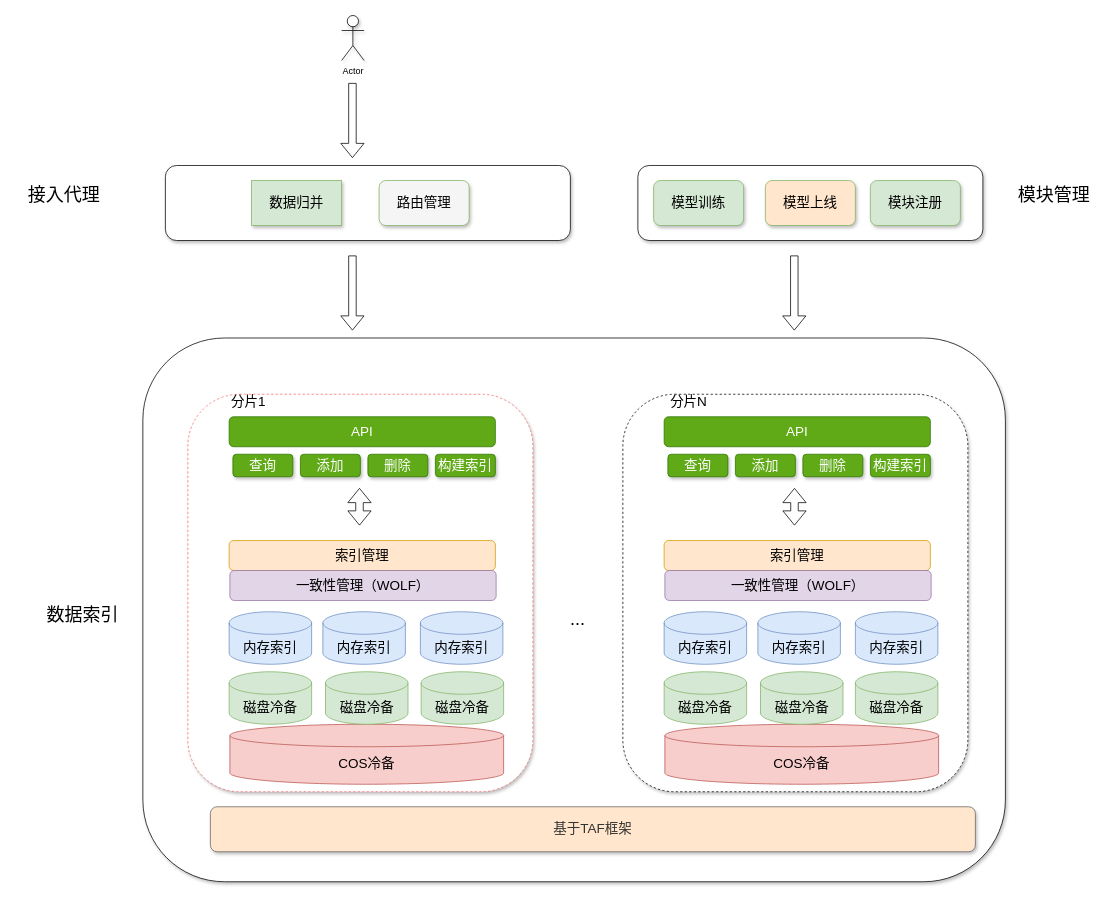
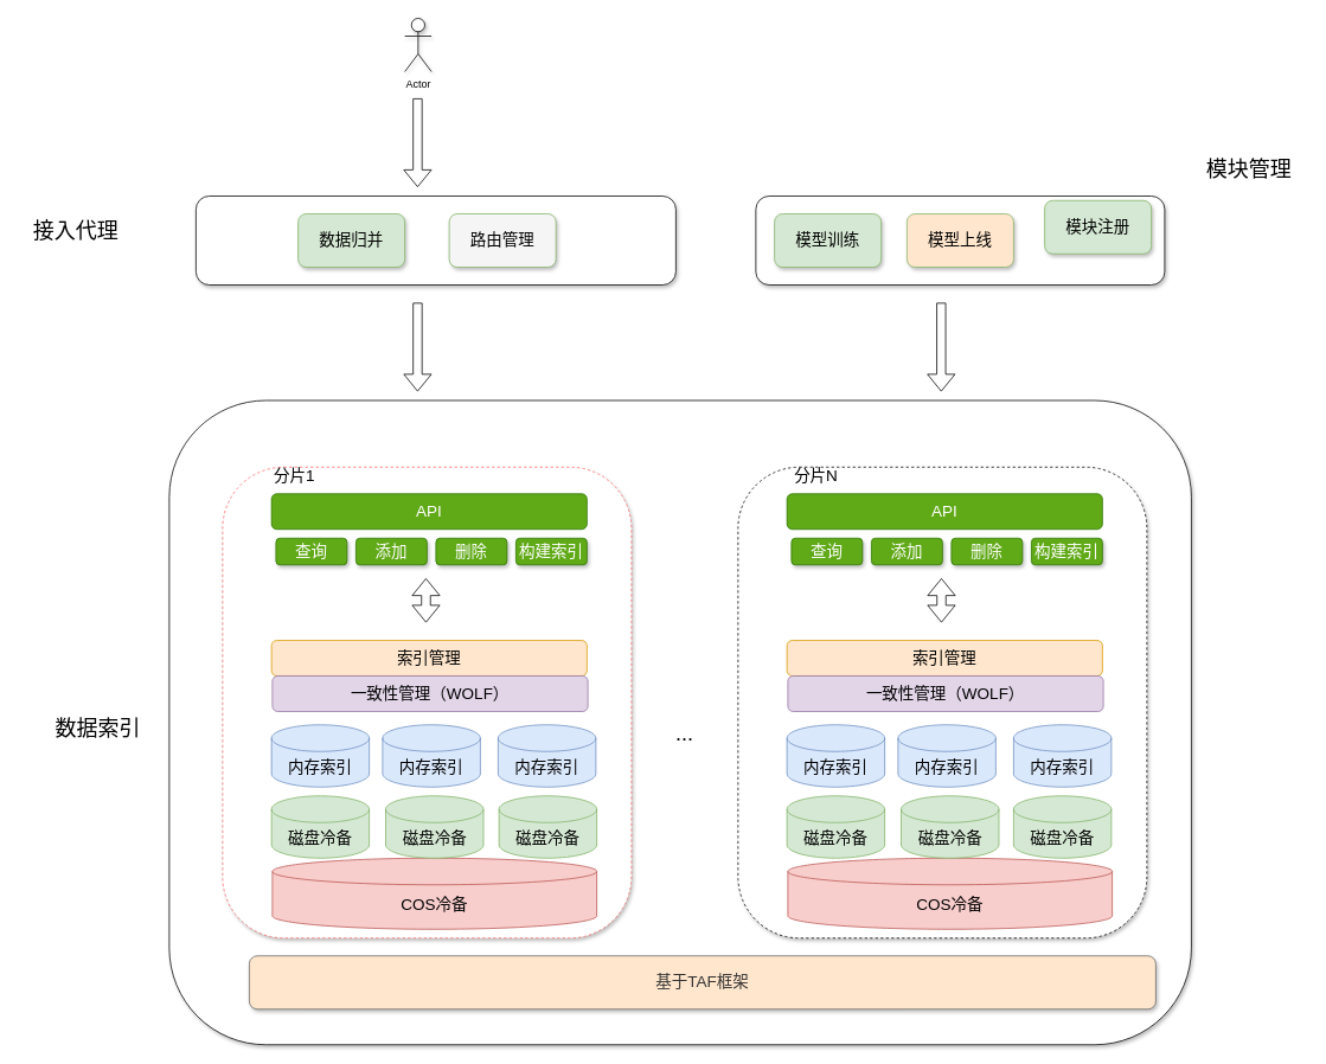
  <mxCell id="0" />
  <mxCell id="1" parent="0" />
  <mxCell id="2" value="" style="rounded=1;whiteSpace=wrap;html=1;shadow=1;glass=0;sketch=0;" vertex="1" parent="1"><mxGeometry x="190" y="450" width="1150" height="725" as="geometry" /></mxCell>
  <mxCell id="3" value="" style="rounded=1;whiteSpace=wrap;html=1;sketch=0;glass=0;shadow=1;dashed=1;strokeColor=#FF6666;" vertex="1" parent="1"><mxGeometry x="250" y="525" width="460" height="530" as="geometry" /></mxCell>
  <mxCell id="4" value="&lt;font style=&quot;font-size: 18px&quot;&gt;索引管理&lt;/font&gt;" style="rounded=1;whiteSpace=wrap;html=1;fillColor=#ffe6cc;strokeColor=#d79b00;" vertex="1" parent="1"><mxGeometry x="305" y="720" width="355" height="40" as="geometry" /></mxCell>
  <mxCell id="5" value="&lt;font style=&quot;font-size: 18px&quot;&gt;内存索引&lt;/font&gt;" style="shape=cylinder3;whiteSpace=wrap;html=1;boundedLbl=1;backgroundOutline=1;size=15;fillColor=#dae8fc;strokeColor=#6c8ebf;" vertex="1" parent="1"><mxGeometry x="305" y="815" width="110" height="70" as="geometry" /></mxCell>
  <mxCell id="6" value="&lt;font style=&quot;font-size: 18px&quot;&gt;磁盘冷备&lt;/font&gt;" style="shape=cylinder3;whiteSpace=wrap;html=1;boundedLbl=1;backgroundOutline=1;size=15;fillColor=#d5e8d4;strokeColor=#82b366;" vertex="1" parent="1"><mxGeometry x="305" y="895" width="110" height="70" as="geometry" /></mxCell>
  <mxCell id="7" value="&lt;font style=&quot;font-size: 18px&quot;&gt;COS冷备&lt;/font&gt;" style="shape=cylinder3;whiteSpace=wrap;html=1;boundedLbl=1;backgroundOutline=1;size=15;fillColor=#f8cecc;strokeColor=#b85450;" vertex="1" parent="1"><mxGeometry x="306" y="965" width="365" height="80" as="geometry" /></mxCell>
  <mxCell id="8" value="&lt;font style=&quot;font-size: 18px&quot;&gt;分片1&lt;/font&gt;" style="text;html=1;strokeColor=none;fillColor=none;align=center;verticalAlign=middle;whiteSpace=wrap;rounded=0;shadow=1;glass=0;sketch=0;" vertex="1" parent="1"><mxGeometry x="306" y="525" width="50" height="20" as="geometry" /></mxCell>
  <mxCell id="9" value="&lt;font style=&quot;font-size: 24px&quot;&gt;...&lt;/font&gt;" style="text;html=1;strokeColor=none;fillColor=none;align=center;verticalAlign=middle;whiteSpace=wrap;rounded=0;shadow=1;glass=0;sketch=0;" vertex="1" parent="1"><mxGeometry x="1200" y="690" width="40" height="20" as="geometry" /></mxCell>
  <mxCell id="10" value="&lt;font style=&quot;font-size: 18px&quot;&gt;查询&lt;/font&gt;" style="rounded=1;whiteSpace=wrap;html=1;shadow=1;glass=0;sketch=0;fillColor=#60a917;strokeColor=#2D7600;fontColor=#ffffff;" vertex="1" parent="1"><mxGeometry x="310" y="605" width="80" height="30" as="geometry" /></mxCell>
  <mxCell id="11" value="&lt;font style=&quot;font-size: 18px&quot;&gt;添加&lt;/font&gt;" style="rounded=1;whiteSpace=wrap;html=1;shadow=1;glass=0;sketch=0;fillColor=#60a917;strokeColor=#2D7600;fontColor=#ffffff;" vertex="1" parent="1"><mxGeometry x="400" y="605" width="80" height="30" as="geometry" /></mxCell>
  <mxCell id="12" value="&lt;font style=&quot;font-size: 18px&quot;&gt;删除&lt;/font&gt;" style="rounded=1;whiteSpace=wrap;html=1;shadow=1;glass=0;sketch=0;fillColor=#60a917;strokeColor=#2D7600;fontColor=#ffffff;" vertex="1" parent="1"><mxGeometry x="490" y="605" width="80" height="30" as="geometry" /></mxCell>
  <mxCell id="13" value="&lt;font style=&quot;font-size: 18px&quot;&gt;构建索引&lt;/font&gt;" style="rounded=1;whiteSpace=wrap;html=1;shadow=1;glass=0;sketch=0;fillColor=#60a917;strokeColor=#2D7600;fontColor=#ffffff;" vertex="1" parent="1"><mxGeometry x="580" y="605" width="80" height="30" as="geometry" /></mxCell>
  <mxCell id="14" value="&lt;font style=&quot;font-size: 18px&quot;&gt;API&lt;/font&gt;" style="rounded=1;whiteSpace=wrap;html=1;fillColor=#60a917;strokeColor=#2D7600;fontColor=#ffffff;" vertex="1" parent="1"><mxGeometry x="305" y="555" width="355" height="40" as="geometry" /></mxCell>
  <mxCell id="15" value="&lt;font style=&quot;font-size: 24px&quot;&gt;数据索引&lt;/font&gt;" style="text;html=1;strokeColor=none;fillColor=none;align=center;verticalAlign=middle;whiteSpace=wrap;rounded=0;shadow=1;glass=0;dashed=1;sketch=0;" vertex="1" parent="1"><mxGeometry x="45" y="810" width="130" height="20" as="geometry" /></mxCell>
  <mxCell id="16" value="&lt;span style=&quot;font-size: 18px&quot;&gt;一致性管理（WOLF）&lt;/span&gt;" style="rounded=1;whiteSpace=wrap;html=1;fillColor=#e1d5e7;strokeColor=#9673a6;" vertex="1" parent="1"><mxGeometry x="306" y="760" width="355" height="40" as="geometry" /></mxCell>
  <mxCell id="17" value="&lt;font style=&quot;font-size: 18px&quot;&gt;内存索引&lt;/font&gt;" style="shape=cylinder3;whiteSpace=wrap;html=1;boundedLbl=1;backgroundOutline=1;size=15;fillColor=#dae8fc;strokeColor=#6c8ebf;" vertex="1" parent="1"><mxGeometry x="430" y="815" width="110" height="70" as="geometry" /></mxCell>
  <mxCell id="18" value="&lt;font style=&quot;font-size: 18px&quot;&gt;磁盘冷备&lt;/font&gt;" style="shape=cylinder3;whiteSpace=wrap;html=1;boundedLbl=1;backgroundOutline=1;size=15;fillColor=#d5e8d4;strokeColor=#82b366;" vertex="1" parent="1"><mxGeometry x="433.5" y="895" width="110" height="70" as="geometry" /></mxCell>
  <mxCell id="19" value="&lt;font style=&quot;font-size: 18px&quot;&gt;内存索引&lt;/font&gt;" style="shape=cylinder3;whiteSpace=wrap;html=1;boundedLbl=1;backgroundOutline=1;size=15;fillColor=#dae8fc;strokeColor=#6c8ebf;" vertex="1" parent="1"><mxGeometry x="560" y="815" width="110" height="70" as="geometry" /></mxCell>
  <mxCell id="20" value="&lt;font style=&quot;font-size: 18px&quot;&gt;磁盘冷备&lt;/font&gt;" style="shape=cylinder3;whiteSpace=wrap;html=1;boundedLbl=1;backgroundOutline=1;size=15;fillColor=#d5e8d4;strokeColor=#82b366;" vertex="1" parent="1"><mxGeometry x="561" y="895" width="110" height="70" as="geometry" /></mxCell>
  <mxCell id="21" value="" style="shape=flexArrow;endArrow=classic;startArrow=classic;html=1;" edge="1" parent="1"><mxGeometry width="50" height="50" relative="1" as="geometry"><mxPoint x="478.82" y="700" as="sourcePoint" /><mxPoint x="478.82" y="650" as="targetPoint" /></mxGeometry></mxCell>
  <mxCell id="22" value="" style="rounded=1;whiteSpace=wrap;html=1;sketch=0;glass=0;shadow=1;dashed=1;" vertex="1" parent="1"><mxGeometry x="830" y="525" width="460" height="530" as="geometry" /></mxCell>
  <mxCell id="23" value="&lt;font style=&quot;font-size: 18px&quot;&gt;索引管理&lt;/font&gt;" style="rounded=1;whiteSpace=wrap;html=1;fillColor=#ffe6cc;strokeColor=#d79b00;" vertex="1" parent="1"><mxGeometry x="885" y="720" width="355" height="40" as="geometry" /></mxCell>
  <mxCell id="24" value="&lt;font style=&quot;font-size: 18px&quot;&gt;内存索引&lt;/font&gt;" style="shape=cylinder3;whiteSpace=wrap;html=1;boundedLbl=1;backgroundOutline=1;size=15;fillColor=#dae8fc;strokeColor=#6c8ebf;" vertex="1" parent="1"><mxGeometry x="885" y="815" width="110" height="70" as="geometry" /></mxCell>
  <mxCell id="25" value="&lt;font style=&quot;font-size: 18px&quot;&gt;磁盘冷备&lt;/font&gt;" style="shape=cylinder3;whiteSpace=wrap;html=1;boundedLbl=1;backgroundOutline=1;size=15;fillColor=#d5e8d4;strokeColor=#82b366;" vertex="1" parent="1"><mxGeometry x="885" y="895" width="110" height="70" as="geometry" /></mxCell>
  <mxCell id="26" value="&lt;font style=&quot;font-size: 18px&quot;&gt;COS冷备&lt;/font&gt;" style="shape=cylinder3;whiteSpace=wrap;html=1;boundedLbl=1;backgroundOutline=1;size=15;fillColor=#f8cecc;strokeColor=#b85450;" vertex="1" parent="1"><mxGeometry x="886" y="965" width="365" height="80" as="geometry" /></mxCell>
  <mxCell id="27" value="&lt;font style=&quot;font-size: 18px&quot;&gt;分片N&lt;/font&gt;" style="text;html=1;strokeColor=none;fillColor=none;align=center;verticalAlign=middle;whiteSpace=wrap;rounded=0;shadow=1;glass=0;sketch=0;" vertex="1" parent="1"><mxGeometry x="886" y="525" width="64" height="20" as="geometry" /></mxCell>
  <mxCell id="28" value="&lt;font style=&quot;font-size: 18px&quot;&gt;查询&lt;/font&gt;" style="rounded=1;whiteSpace=wrap;html=1;shadow=1;glass=0;sketch=0;fillColor=#60a917;strokeColor=#2D7600;fontColor=#ffffff;" vertex="1" parent="1"><mxGeometry x="890" y="605" width="80" height="30" as="geometry" /></mxCell>
  <mxCell id="29" value="&lt;font style=&quot;font-size: 18px&quot;&gt;添加&lt;/font&gt;" style="rounded=1;whiteSpace=wrap;html=1;shadow=1;glass=0;sketch=0;fillColor=#60a917;strokeColor=#2D7600;fontColor=#ffffff;" vertex="1" parent="1"><mxGeometry x="980" y="605" width="80" height="30" as="geometry" /></mxCell>
  <mxCell id="30" value="&lt;font style=&quot;font-size: 18px&quot;&gt;删除&lt;/font&gt;" style="rounded=1;whiteSpace=wrap;html=1;shadow=1;glass=0;sketch=0;fillColor=#60a917;strokeColor=#2D7600;fontColor=#ffffff;" vertex="1" parent="1"><mxGeometry x="1070" y="605" width="80" height="30" as="geometry" /></mxCell>
  <mxCell id="31" value="&lt;font style=&quot;font-size: 18px&quot;&gt;构建索引&lt;/font&gt;" style="rounded=1;whiteSpace=wrap;html=1;shadow=1;glass=0;sketch=0;fillColor=#60a917;strokeColor=#2D7600;fontColor=#ffffff;" vertex="1" parent="1"><mxGeometry x="1160" y="605" width="80" height="30" as="geometry" /></mxCell>
  <mxCell id="32" value="&lt;font style=&quot;font-size: 18px&quot;&gt;API&lt;/font&gt;" style="rounded=1;whiteSpace=wrap;html=1;fillColor=#60a917;strokeColor=#2D7600;fontColor=#ffffff;" vertex="1" parent="1"><mxGeometry x="885" y="555" width="355" height="40" as="geometry" /></mxCell>
  <mxCell id="33" value="&lt;span style=&quot;font-size: 18px&quot;&gt;一致性管理（WOLF）&lt;/span&gt;" style="rounded=1;whiteSpace=wrap;html=1;fillColor=#e1d5e7;strokeColor=#9673a6;" vertex="1" parent="1"><mxGeometry x="886" y="760" width="355" height="40" as="geometry" /></mxCell>
  <mxCell id="34" value="&lt;font style=&quot;font-size: 18px&quot;&gt;内存索引&lt;/font&gt;" style="shape=cylinder3;whiteSpace=wrap;html=1;boundedLbl=1;backgroundOutline=1;size=15;fillColor=#dae8fc;strokeColor=#6c8ebf;" vertex="1" parent="1"><mxGeometry x="1010" y="815" width="110" height="70" as="geometry" /></mxCell>
  <mxCell id="35" value="&lt;font style=&quot;font-size: 18px&quot;&gt;磁盘冷备&lt;/font&gt;" style="shape=cylinder3;whiteSpace=wrap;html=1;boundedLbl=1;backgroundOutline=1;size=15;fillColor=#d5e8d4;strokeColor=#82b366;" vertex="1" parent="1"><mxGeometry x="1013.5" y="895" width="110" height="70" as="geometry" /></mxCell>
  <mxCell id="36" value="&lt;font style=&quot;font-size: 18px&quot;&gt;内存索引&lt;/font&gt;" style="shape=cylinder3;whiteSpace=wrap;html=1;boundedLbl=1;backgroundOutline=1;size=15;fillColor=#dae8fc;strokeColor=#6c8ebf;" vertex="1" parent="1"><mxGeometry x="1140" y="815" width="110" height="70" as="geometry" /></mxCell>
  <mxCell id="37" value="&lt;font style=&quot;font-size: 18px&quot;&gt;磁盘冷备&lt;/font&gt;" style="shape=cylinder3;whiteSpace=wrap;html=1;boundedLbl=1;backgroundOutline=1;size=15;fillColor=#d5e8d4;strokeColor=#82b366;" vertex="1" parent="1"><mxGeometry x="1140" y="895" width="110" height="70" as="geometry" /></mxCell>
  <mxCell id="38" value="" style="shape=flexArrow;endArrow=classic;startArrow=classic;html=1;" edge="1" parent="1"><mxGeometry width="50" height="50" relative="1" as="geometry"><mxPoint x="1058.82" y="700" as="sourcePoint" /><mxPoint x="1058.82" y="650" as="targetPoint" /></mxGeometry></mxCell>
  <mxCell id="39" value="&lt;font style=&quot;font-size: 24px&quot;&gt;...&lt;/font&gt;" style="text;html=1;strokeColor=none;fillColor=none;align=center;verticalAlign=middle;whiteSpace=wrap;rounded=0;shadow=1;glass=0;sketch=0;" vertex="1" parent="1"><mxGeometry x="750" y="815" width="40" height="20" as="geometry" /></mxCell>
  <mxCell id="40" value="&lt;font style=&quot;font-size: 18px&quot;&gt;基于TAF框架&lt;/font&gt;" style="rounded=1;whiteSpace=wrap;html=1;shadow=1;glass=0;sketch=0;fillColor=#ffe6cc;strokeColor=#666666;fontColor=#333333;" vertex="1" parent="1"><mxGeometry x="280" y="1075" width="1020" height="60" as="geometry" /></mxCell>
  <mxCell id="41" value="" style="rounded=1;whiteSpace=wrap;html=1;shadow=1;glass=0;sketch=0;" vertex="1" parent="1"><mxGeometry x="220" y="220" width="540" height="100" as="geometry" /></mxCell>
- <mxCell id="42" value="&lt;font style=&quot;font-size: 18px&quot;&gt;数据归并&lt;/font&gt;" style="whiteSpace=wrap;html=1;shadow=1;glass=0;sketch=0;fillColor=#d5e8d4;strokeColor=#82b366;rounded=0;" vertex="1" parent="1"><mxGeometry x="335" y="240" width="120" height="60" as="geometry" /></mxCell>
+ <mxCell id="42" value="&lt;font style=&quot;font-size: 18px&quot;&gt;数据归并&lt;/font&gt;" style="rounded=1;whiteSpace=wrap;html=1;shadow=1;glass=0;sketch=0;fillColor=#d5e8d4;strokeColor=#82b366;" vertex="1" parent="1"><mxGeometry x="335" y="240" width="120" height="60" as="geometry" /></mxCell>
  <mxCell id="43" value="&lt;font style=&quot;font-size: 18px&quot;&gt;路由管理&lt;/font&gt;" style="rounded=1;whiteSpace=wrap;html=1;shadow=1;glass=0;sketch=0;fillColor=#f5f5f5;strokeColor=#82b366;" vertex="1" parent="1"><mxGeometry x="505" y="240" width="120" height="60" as="geometry" /></mxCell>
  <mxCell id="44" value="&lt;font style=&quot;font-size: 24px&quot;&gt;接入代理&lt;/font&gt;" style="text;html=1;strokeColor=none;fillColor=none;align=center;verticalAlign=middle;whiteSpace=wrap;rounded=0;shadow=1;glass=0;dashed=1;sketch=0;" vertex="1" parent="1"><mxGeometry x="20" y="250" width="130" height="20" as="geometry" /></mxCell>
  <mxCell id="45" value="Actor" style="shape=umlActor;verticalLabelPosition=bottom;verticalAlign=top;html=1;outlineConnect=0;shadow=1;glass=0;sketch=0;" vertex="1" parent="1"><mxGeometry x="455" y="20" width="30" height="60" as="geometry" /></mxCell>
  <mxCell id="46" value="" style="shape=flexArrow;endArrow=classic;html=1;" edge="1" parent="1"><mxGeometry width="50" height="50" relative="1" as="geometry"><mxPoint x="469.41" y="110" as="sourcePoint" /><mxPoint x="469.41" y="210" as="targetPoint" /></mxGeometry></mxCell>
  <mxCell id="47" value="" style="shape=flexArrow;endArrow=classic;html=1;" edge="1" parent="1"><mxGeometry width="50" height="50" relative="1" as="geometry"><mxPoint x="469.41" y="340" as="sourcePoint" /><mxPoint x="469.41" y="440" as="targetPoint" /></mxGeometry></mxCell>
  <mxCell id="48" value="" style="rounded=1;whiteSpace=wrap;html=1;shadow=1;glass=0;sketch=0;" vertex="1" parent="1"><mxGeometry x="850" y="220" width="460" height="100" as="geometry" /></mxCell>
  <mxCell id="49" value="&lt;font style=&quot;font-size: 18px&quot;&gt;模型训练&lt;/font&gt;" style="rounded=1;whiteSpace=wrap;html=1;shadow=1;glass=0;sketch=0;fillColor=#d5e8d4;strokeColor=#82b366;" vertex="1" parent="1"><mxGeometry x="871" y="240" width="120" height="60" as="geometry" /></mxCell>
  <mxCell id="50" value="&lt;span style=&quot;font-size: 18px&quot;&gt;模型上线&lt;/span&gt;" style="rounded=1;whiteSpace=wrap;html=1;shadow=1;glass=0;sketch=0;fillColor=#ffe6cc;strokeColor=#82b366;" vertex="1" parent="1"><mxGeometry x="1020" y="240" width="120" height="60" as="geometry" /></mxCell>
- <mxCell id="51" value="&lt;span style=&quot;font-size: 18px&quot;&gt;模块注册&lt;/span&gt;" style="rounded=1;whiteSpace=wrap;html=1;shadow=1;glass=0;sketch=0;fillColor=#d5e8d4;strokeColor=#82b366;" vertex="1" parent="1"><mxGeometry x="1160" y="240" width="120" height="60" as="geometry" /></mxCell>
- <mxCell id="52" value="&lt;font style=&quot;font-size: 24px&quot;&gt;模块管理&lt;/font&gt;" style="text;html=1;strokeColor=none;fillColor=none;align=center;verticalAlign=middle;whiteSpace=wrap;rounded=0;shadow=1;glass=0;dashed=1;sketch=0;" vertex="1" parent="1"><mxGeometry x="1340" y="250" width="130" height="20" as="geometry" /></mxCell>
+ <mxCell id="51" value="&lt;span style=&quot;font-size: 18px&quot;&gt;模块注册&lt;/span&gt;" style="rounded=1;whiteSpace=wrap;html=1;shadow=1;glass=0;sketch=0;fillColor=#d5e8d4;strokeColor=#82b366;" vertex="1" parent="1"><mxGeometry x="1175" y="225" width="120" height="60" as="geometry" /></mxCell>
+ <mxCell id="52" value="&lt;font style=&quot;font-size: 24px&quot;&gt;模块管理&lt;/font&gt;" style="text;html=1;strokeColor=none;fillColor=none;align=center;verticalAlign=middle;whiteSpace=wrap;rounded=0;shadow=1;glass=0;dashed=1;sketch=0;" vertex="1" parent="1"><mxGeometry x="1340" y="180" width="130" height="20" as="geometry" /></mxCell>
  <mxCell id="53" value="" style="shape=flexArrow;endArrow=classic;html=1;" edge="1" parent="1"><mxGeometry width="50" height="50" relative="1" as="geometry"><mxPoint x="1058.57" y="340" as="sourcePoint" /><mxPoint x="1058.57" y="440" as="targetPoint" /></mxGeometry></mxCell>
